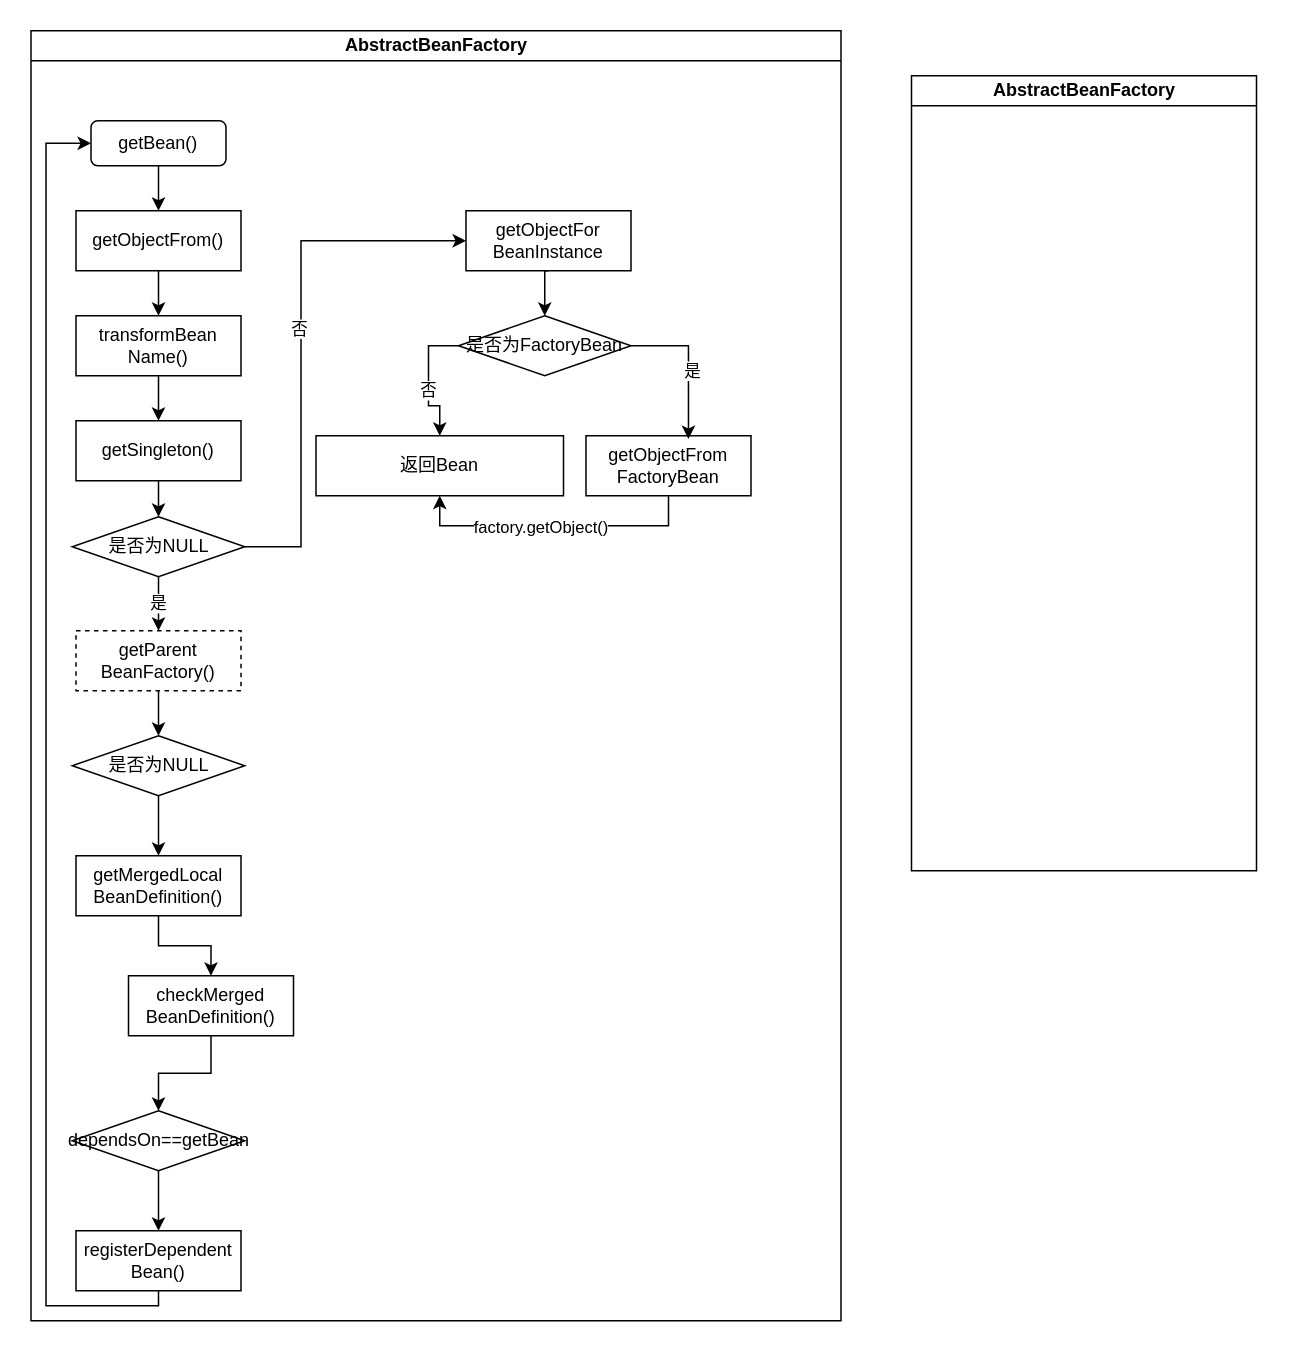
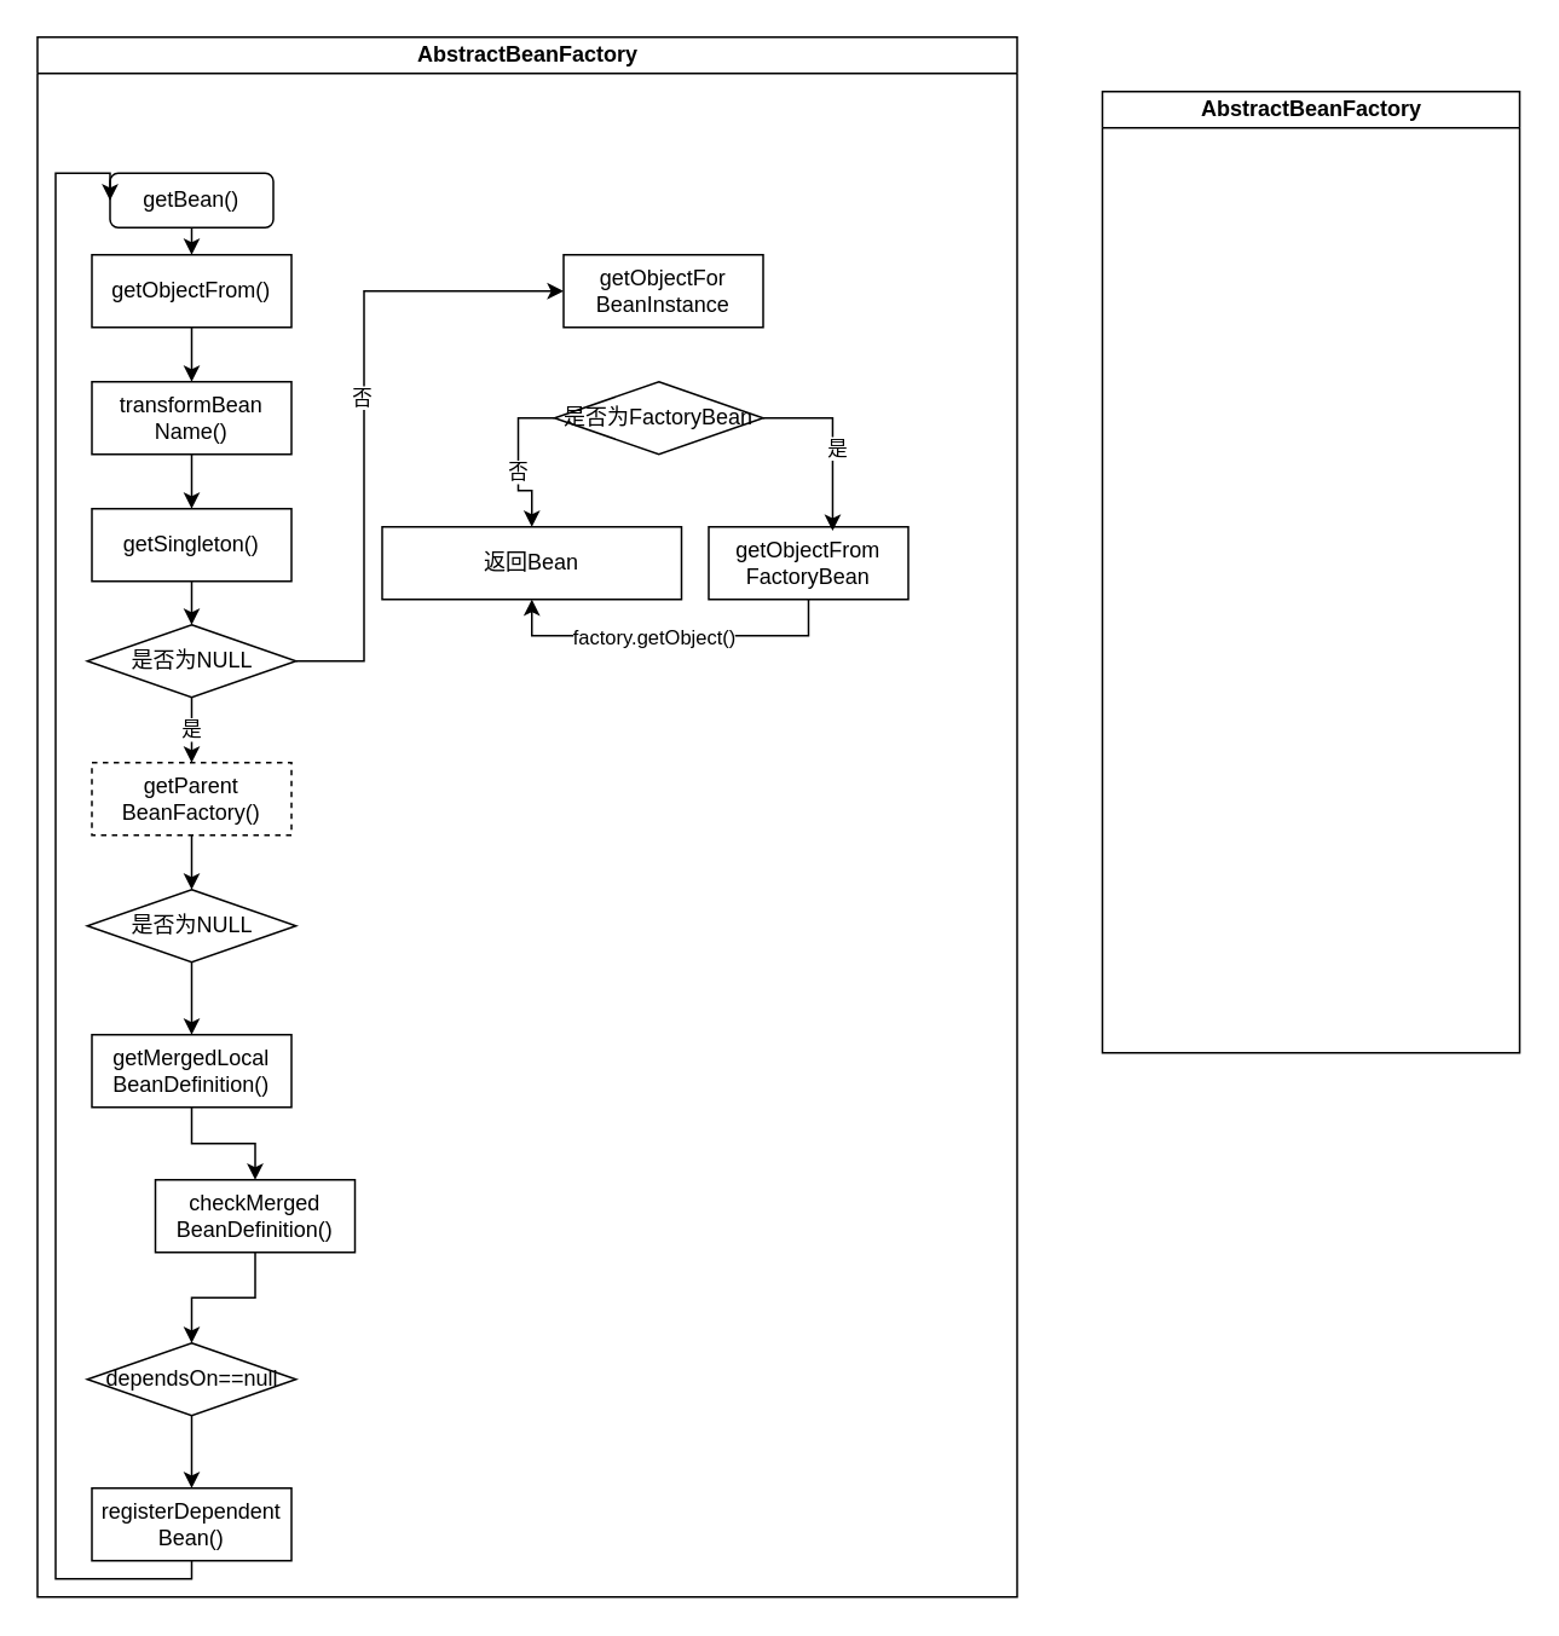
  <mxCell id="0" />
  <mxCell id="1" parent="0" />
  <mxCell id="2" value="AbstractBeanFactory" style="swimlane;html=1;startSize=20;horizontal=1;direction=east;verticalAlign=middle;align=center;" vertex="1" parent="1"><mxGeometry x="20" y="20" width="540" height="860" as="geometry" /></mxCell>
  <mxCell id="3" style="edgeStyle=orthogonalEdgeStyle;rounded=0;orthogonalLoop=1;jettySize=auto;html=1;exitX=0.5;exitY=1;exitDx=0;exitDy=0;entryX=0.5;entryY=0;entryDx=0;entryDy=0;" edge="1" parent="2" source="4" target="6"><mxGeometry relative="1" as="geometry" /></mxCell>
- <mxCell id="4" value="getBean()" style="rounded=1;whiteSpace=wrap;html=1;" vertex="1" parent="2"><mxGeometry x="40" y="60" width="90" height="30" as="geometry" /></mxCell>
+ <mxCell id="4" value="getBean()" style="rounded=1;whiteSpace=wrap;html=1;" vertex="1" parent="2"><mxGeometry x="40" y="75" width="90" height="30" as="geometry" /></mxCell>
  <mxCell id="5" style="edgeStyle=orthogonalEdgeStyle;rounded=0;orthogonalLoop=1;jettySize=auto;html=1;exitX=0.5;exitY=1;exitDx=0;exitDy=0;" edge="1" parent="2" source="6" target="8"><mxGeometry relative="1" as="geometry" /></mxCell>
  <mxCell id="6" value="getObjectFrom()" style="rounded=0;whiteSpace=wrap;html=1;" vertex="1" parent="2"><mxGeometry x="30" y="120" width="110" height="40" as="geometry" /></mxCell>
  <mxCell id="7" style="edgeStyle=orthogonalEdgeStyle;rounded=0;orthogonalLoop=1;jettySize=auto;html=1;exitX=0.5;exitY=1;exitDx=0;exitDy=0;" edge="1" parent="2" source="8" target="10"><mxGeometry relative="1" as="geometry" /></mxCell>
  <mxCell id="8" value="transformBean&lt;div&gt;Name()&lt;/div&gt;" style="rounded=0;whiteSpace=wrap;html=1;" vertex="1" parent="2"><mxGeometry x="30" y="190" width="110" height="40" as="geometry" /></mxCell>
  <mxCell id="9" style="edgeStyle=orthogonalEdgeStyle;rounded=0;orthogonalLoop=1;jettySize=auto;html=1;exitX=0.5;exitY=1;exitDx=0;exitDy=0;" edge="1" parent="2" source="10" target="14"><mxGeometry relative="1" as="geometry" /></mxCell>
  <mxCell id="10" value="getSingleton()" style="rounded=0;whiteSpace=wrap;html=1;" vertex="1" parent="2"><mxGeometry x="30" y="260" width="110" height="40" as="geometry" /></mxCell>
  <mxCell id="11" style="edgeStyle=orthogonalEdgeStyle;rounded=0;orthogonalLoop=1;jettySize=auto;html=1;exitX=1;exitY=0.5;exitDx=0;exitDy=0;entryX=0;entryY=0.5;entryDx=0;entryDy=0;" edge="1" parent="2" source="14" target="16"><mxGeometry relative="1" as="geometry"><Array as="points"><mxPoint x="180" y="344" /><mxPoint x="180" y="140" /></Array></mxGeometry></mxCell>
  <mxCell id="12" value="否" style="edgeLabel;html=1;align=center;verticalAlign=middle;resizable=0;points=[];" vertex="1" connectable="0" parent="11"><mxGeometry x="0.043" y="2" relative="1" as="geometry"><mxPoint as="offset" /></mxGeometry></mxCell>
  <mxCell id="13" value="是" style="edgeStyle=orthogonalEdgeStyle;rounded=0;orthogonalLoop=1;jettySize=auto;html=1;exitX=0.5;exitY=1;exitDx=0;exitDy=0;entryX=0.5;entryY=0;entryDx=0;entryDy=0;" edge="1" parent="2" source="14" target="35"><mxGeometry relative="1" as="geometry"><mxPoint x="110" y="410" as="targetPoint" /></mxGeometry></mxCell>
  <mxCell id="14" value="是否为NULL" style="rhombus;whiteSpace=wrap;html=1;" vertex="1" parent="2"><mxGeometry x="27.5" y="324" width="115" height="40" as="geometry" /></mxCell>
- <mxCell id="15" style="edgeStyle=orthogonalEdgeStyle;rounded=0;orthogonalLoop=1;jettySize=auto;html=1;exitX=0.5;exitY=1;exitDx=0;exitDy=0;entryX=0.5;entryY=0;entryDx=0;entryDy=0;" edge="1" parent="2" source="16" target="19"><mxGeometry relative="1" as="geometry" /></mxCell>
  <mxCell id="16" value="getObjectFor&lt;br&gt;BeanInstance" style="rounded=0;whiteSpace=wrap;html=1;" vertex="1" parent="2"><mxGeometry x="290" y="120" width="110" height="40" as="geometry" /></mxCell>
  <mxCell id="17" style="edgeStyle=orthogonalEdgeStyle;rounded=0;orthogonalLoop=1;jettySize=auto;html=1;exitX=0;exitY=0.5;exitDx=0;exitDy=0;entryX=0.5;entryY=0;entryDx=0;entryDy=0;" edge="1" parent="2" source="19" target="20"><mxGeometry relative="1" as="geometry" /></mxCell>
  <mxCell id="18" value="否" style="edgeLabel;html=1;align=center;verticalAlign=middle;resizable=0;points=[];" vertex="1" connectable="0" parent="17"><mxGeometry x="0.13" relative="1" as="geometry"><mxPoint x="-1" as="offset" /></mxGeometry></mxCell>
  <mxCell id="19" value="是否为FactoryBean" style="rhombus;whiteSpace=wrap;html=1;" vertex="1" parent="2"><mxGeometry x="285" y="190" width="115" height="40" as="geometry" /></mxCell>
  <mxCell id="20" value="返回Bean" style="rounded=0;whiteSpace=wrap;html=1;" vertex="1" parent="2"><mxGeometry x="190" y="270" width="165" height="40" as="geometry" /></mxCell>
  <mxCell id="21" style="edgeStyle=orthogonalEdgeStyle;rounded=0;orthogonalLoop=1;jettySize=auto;html=1;exitX=0.5;exitY=1;exitDx=0;exitDy=0;entryX=0.5;entryY=1;entryDx=0;entryDy=0;" edge="1" parent="2" source="23" target="20"><mxGeometry relative="1" as="geometry" /></mxCell>
  <mxCell id="22" value="factory.getObject()" style="edgeLabel;html=1;align=center;verticalAlign=middle;resizable=0;points=[];" vertex="1" connectable="0" parent="21"><mxGeometry x="0.101" relative="1" as="geometry"><mxPoint as="offset" /></mxGeometry></mxCell>
  <mxCell id="23" value="getObjectFrom&lt;br&gt;FactoryBean" style="rounded=0;whiteSpace=wrap;html=1;" vertex="1" parent="2"><mxGeometry x="370" y="270" width="110" height="40" as="geometry" /></mxCell>
  <mxCell id="24" style="edgeStyle=orthogonalEdgeStyle;rounded=0;orthogonalLoop=1;jettySize=auto;html=1;exitX=1;exitY=0.5;exitDx=0;exitDy=0;entryX=0.621;entryY=0.055;entryDx=0;entryDy=0;entryPerimeter=0;" edge="1" parent="2" source="19" target="23"><mxGeometry relative="1" as="geometry" /></mxCell>
  <mxCell id="25" value="是" style="edgeLabel;html=1;align=center;verticalAlign=middle;resizable=0;points=[];" vertex="1" connectable="0" parent="24"><mxGeometry x="0.09" y="2" relative="1" as="geometry"><mxPoint as="offset" /></mxGeometry></mxCell>
  <mxCell id="26" style="edgeStyle=orthogonalEdgeStyle;rounded=0;orthogonalLoop=1;jettySize=auto;html=1;exitX=0.5;exitY=1;exitDx=0;exitDy=0;" edge="1" parent="2" source="27" target="29"><mxGeometry relative="1" as="geometry" /></mxCell>
  <mxCell id="27" value="getMergedLocal&lt;br&gt;BeanDefinition()" style="rounded=0;whiteSpace=wrap;html=1;" vertex="1" parent="2"><mxGeometry x="30" y="550" width="110" height="40" as="geometry" /></mxCell>
  <mxCell id="28" style="edgeStyle=orthogonalEdgeStyle;rounded=0;orthogonalLoop=1;jettySize=auto;html=1;exitX=0.5;exitY=1;exitDx=0;exitDy=0;" edge="1" parent="2" source="29" target="31"><mxGeometry relative="1" as="geometry" /></mxCell>
  <mxCell id="29" value="checkMerged&lt;br&gt;BeanDefinition()" style="rounded=0;whiteSpace=wrap;html=1;" vertex="1" parent="2"><mxGeometry x="65" y="630" width="110" height="40" as="geometry" /></mxCell>
  <mxCell id="30" style="edgeStyle=orthogonalEdgeStyle;rounded=0;orthogonalLoop=1;jettySize=auto;html=1;exitX=0.5;exitY=1;exitDx=0;exitDy=0;entryX=0.5;entryY=0;entryDx=0;entryDy=0;" edge="1" parent="2" source="31" target="33"><mxGeometry relative="1" as="geometry" /></mxCell>
- <mxCell id="31" value="dependsOn==getBean" style="rhombus;whiteSpace=wrap;html=1;" vertex="1" parent="2"><mxGeometry x="27.5" y="720" width="115" height="40" as="geometry" /></mxCell>
+ <mxCell id="31" value="dependsOn==null" style="rhombus;whiteSpace=wrap;html=1;" vertex="1" parent="2"><mxGeometry x="27.5" y="720" width="115" height="40" as="geometry" /></mxCell>
  <mxCell id="32" style="edgeStyle=orthogonalEdgeStyle;rounded=0;orthogonalLoop=1;jettySize=auto;html=1;exitX=0.5;exitY=1;exitDx=0;exitDy=0;entryX=0;entryY=0.5;entryDx=0;entryDy=0;" edge="1" parent="2" source="33" target="4"><mxGeometry relative="1" as="geometry"><mxPoint x="10" y="430" as="targetPoint" /><Array as="points"><mxPoint x="85" y="850" /><mxPoint x="10" y="850" /><mxPoint x="10" y="75" /></Array></mxGeometry></mxCell>
  <mxCell id="33" value="registerDependent&lt;br&gt;Bean()" style="rounded=0;whiteSpace=wrap;html=1;" vertex="1" parent="2"><mxGeometry x="30" y="800" width="110" height="40" as="geometry" /></mxCell>
  <mxCell id="34" style="edgeStyle=orthogonalEdgeStyle;rounded=0;orthogonalLoop=1;jettySize=auto;html=1;exitX=0.5;exitY=1;exitDx=0;exitDy=0;entryX=0.5;entryY=0;entryDx=0;entryDy=0;" edge="1" parent="2" source="35" target="37"><mxGeometry relative="1" as="geometry" /></mxCell>
  <mxCell id="35" value="getParent&lt;br&gt;BeanFactory()" style="rounded=0;whiteSpace=wrap;html=1;dashed=1;" vertex="1" parent="2"><mxGeometry x="30" y="400" width="110" height="40" as="geometry" /></mxCell>
  <mxCell id="36" style="edgeStyle=orthogonalEdgeStyle;rounded=0;orthogonalLoop=1;jettySize=auto;html=1;exitX=0.5;exitY=1;exitDx=0;exitDy=0;entryX=0.5;entryY=0;entryDx=0;entryDy=0;" edge="1" parent="2" source="37" target="27"><mxGeometry relative="1" as="geometry" /></mxCell>
  <mxCell id="37" value="是否为NULL" style="rhombus;whiteSpace=wrap;html=1;" vertex="1" parent="2"><mxGeometry x="27.5" y="470" width="115" height="40" as="geometry" /></mxCell>
  <mxCell id="38" value="AbstractBeanFactory" style="swimlane;html=1;startSize=20;horizontal=1;direction=east;verticalAlign=middle;align=center;" vertex="1" parent="1"><mxGeometry x="607" y="50" width="230" height="530" as="geometry" /></mxCell>
